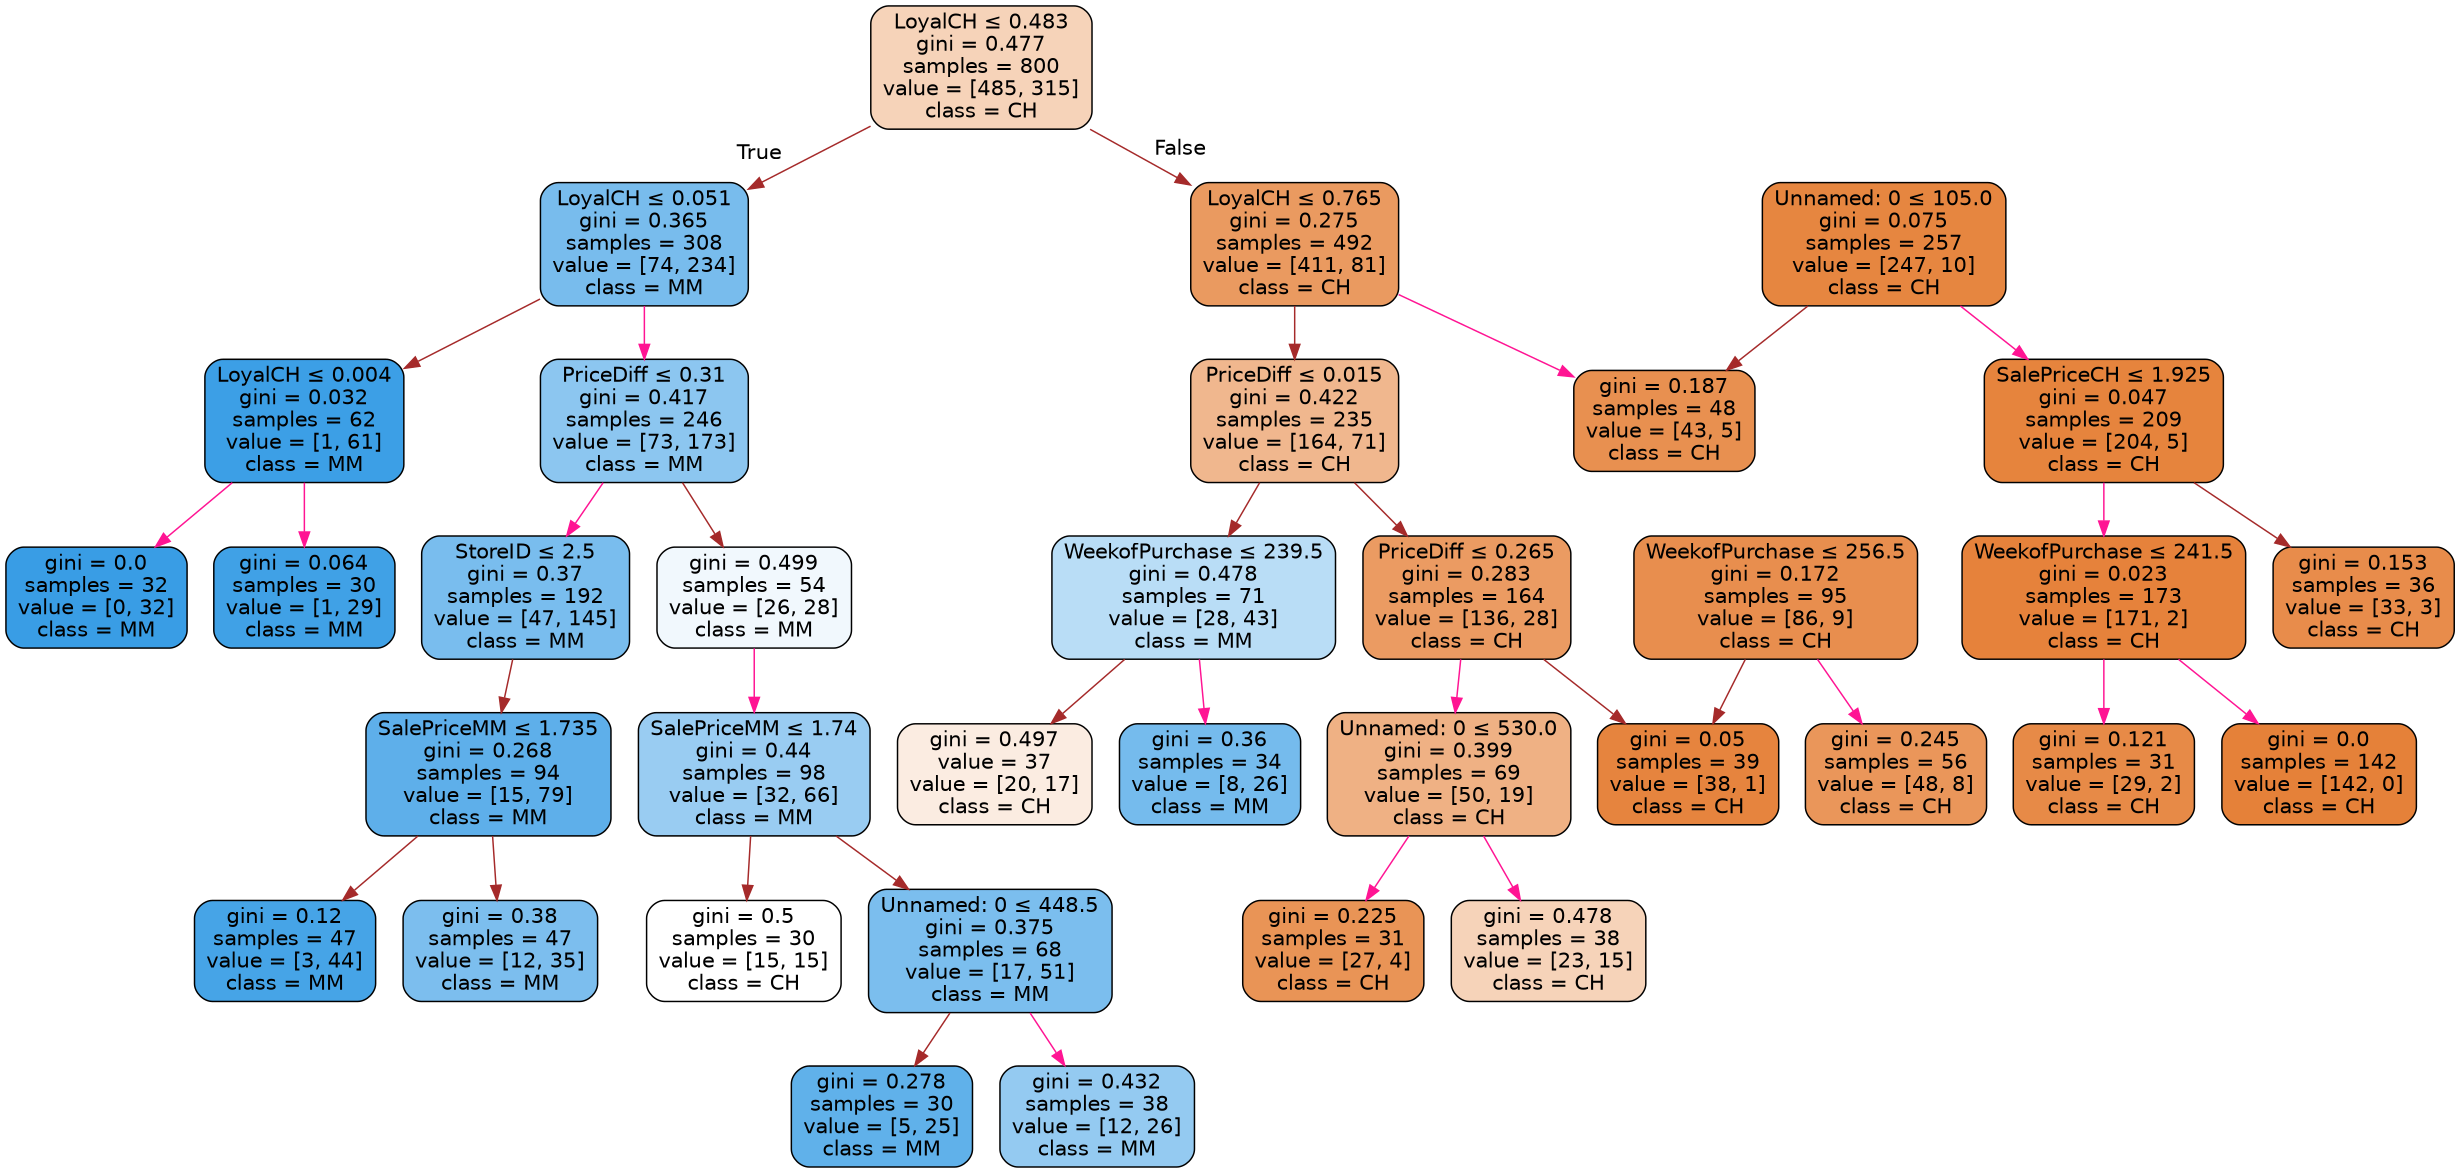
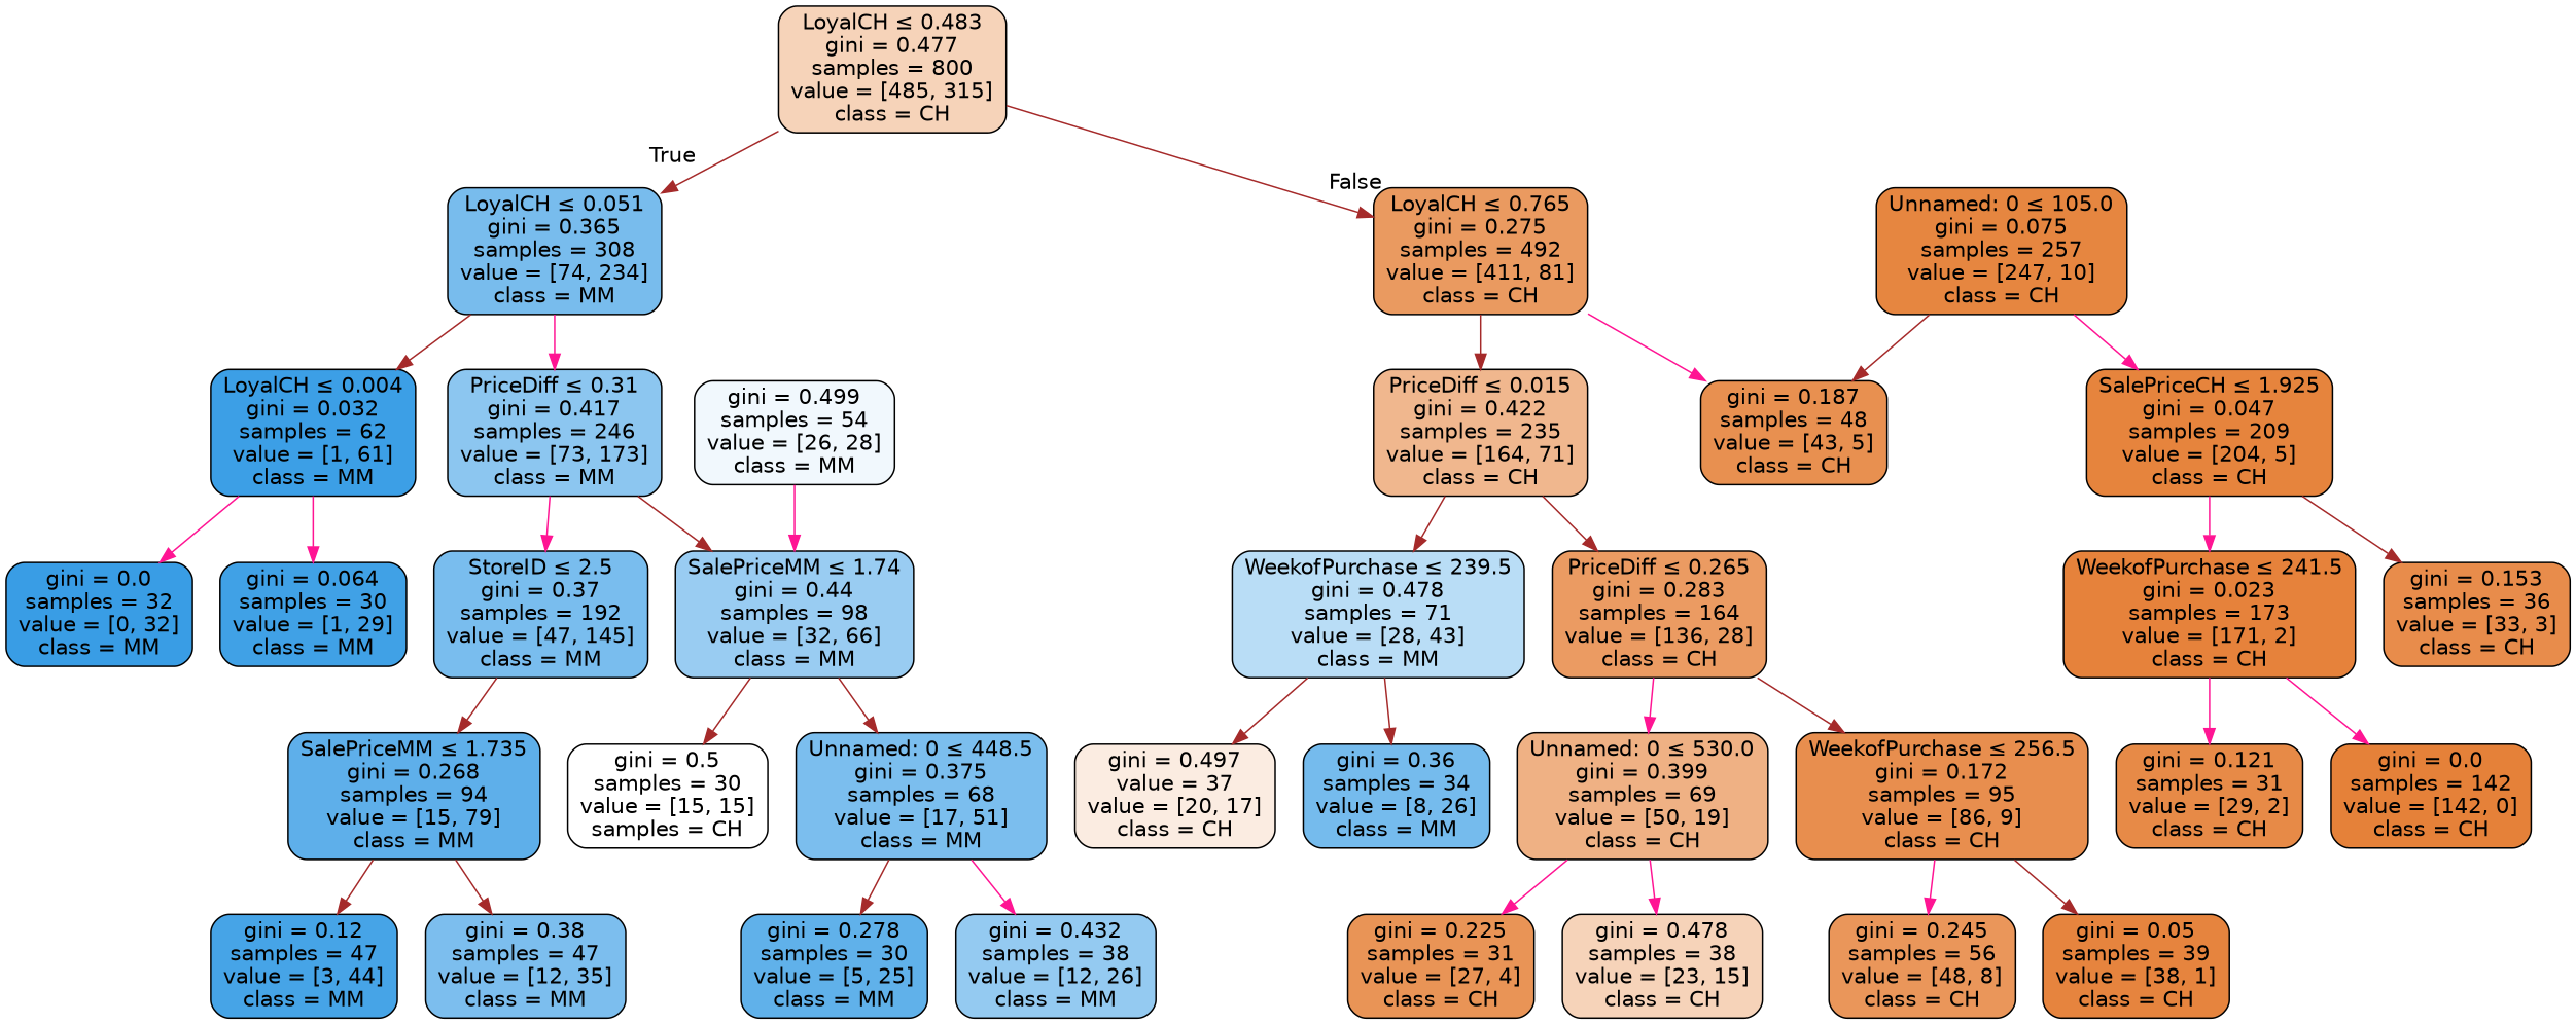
  digraph {
    node [color=black fillcolor="#e5813959" fontname=helvetica shape=box style="filled, rounded"]
    edge [color=brown fontname=helvetica]
    n1 [label=<LoyalCH &le; 0.483<br/>gini = 0.477<br/>samples = 800<br/>value = [485, 315]<br/>class = CH>]
    n2 [fillcolor="#399de5ae" label=<LoyalCH &le; 0.051<br/>gini = 0.365<br/>samples = 308<br/>value = [74, 234]<br/>class = MM>]
    n3 [fillcolor="#e58139cd" label=<LoyalCH &le; 0.765<br/>gini = 0.275<br/>samples = 492<br/>value = [411, 81]<br/>class = CH>]
    n4 [fillcolor="#399de5fb" label=<LoyalCH &le; 0.004<br/>gini = 0.032<br/>samples = 62<br/>value = [1, 61]<br/>class = MM>]
    n5 [fillcolor="#399de593" label=<PriceDiff &le; 0.31<br/>gini = 0.417<br/>samples = 246<br/>value = [73, 173]<br/>class = MM>]
    n6 [fillcolor="#e5813991" label=<PriceDiff &le; 0.015<br/>gini = 0.422<br/>samples = 235<br/>value = [164, 71]<br/>class = CH>]
    n7 [fillcolor="#e58139e1" label=<gini = 0.187<br/>samples = 48<br/>value = [43, 5]<br/>class = CH>]
    n8 [fillcolor="#399de5ff" label=<gini = 0.0<br/>samples = 32<br/>value = [0, 32]<br/>class = MM>]
    n9 [fillcolor="#399de5f6" label=<gini = 0.064<br/>samples = 30<br/>value = [1, 29]<br/>class = MM>]
    n10 [fillcolor="#399de5ac" label=<StoreID &le; 2.5<br/>gini = 0.37<br/>samples = 192<br/>value = [47, 145]<br/>class = MM>]
    n11 [fillcolor="#399de512" label=<gini = 0.499<br/>samples = 54<br/>value = [26, 28]<br/>class = MM>]
    n12 [fillcolor="#399de5cf" label=<SalePriceMM &le; 1.735<br/>gini = 0.268<br/>samples = 94<br/>value = [15, 79]<br/>class = MM>]
    n13 [fillcolor="#399de583" label=<SalePriceMM &le; 1.74<br/>gini = 0.44<br/>samples = 98<br/>value = [32, 66]<br/>class = MM>]
    n14 [fillcolor="#399de5ee" label=<gini = 0.12<br/>samples = 47<br/>value = [3, 44]<br/>class = MM>]
    n15 [fillcolor="#399de5a8" label=<gini = 0.38<br/>samples = 47<br/>value = [12, 35]<br/>class = MM>]
-   n16 [fillcolor="#e5813900" label=<gini = 0.5<br/>samples = 30<br/>value = [15, 15]<br/>class = CH>]
+   n16 [fillcolor="#e5813900" label=<gini = 0.5<br/>samples = 30<br/>value = [15, 15]<br/>samples = CH>]
    n17 [fillcolor="#399de5aa" label=<Unnamed: 0 &le; 448.5<br/>gini = 0.375<br/>samples = 68<br/>value = [17, 51]<br/>class = MM>]
    n18 [fillcolor="#399de5cc" label=<gini = 0.278<br/>samples = 30<br/>value = [5, 25]<br/>class = MM>]
    n19 [fillcolor="#399de589" label=<gini = 0.432<br/>samples = 38<br/>value = [12, 26]<br/>class = MM>]
    n20 [fillcolor="#399de559" label=<WeekofPurchase &le; 239.5<br/>gini = 0.478<br/>samples = 71<br/>value = [28, 43]<br/>class = MM>]
    n21 [fillcolor="#e58139ca" label=<PriceDiff &le; 0.265<br/>gini = 0.283<br/>samples = 164<br/>value = [136, 28]<br/>class = CH>]
    n22 [fillcolor="#e58139f5" label=<Unnamed: 0 &le; 105.0<br/>gini = 0.075<br/>samples = 257<br/>value = [247, 10]<br/>class = CH>]
    n23 [fillcolor="#e58139f9" label=<SalePriceCH &le; 1.925<br/>gini = 0.047<br/>samples = 209<br/>value = [204, 5]<br/>class = CH>]
    n24 [fillcolor="#e5813926" label=<gini = 0.497<br/>value = 37<br/>value = [20, 17]<br/>class = CH>]
    n25 [fillcolor="#399de5b1" label=<gini = 0.36<br/>samples = 34<br/>value = [8, 26]<br/>class = MM>]
    n26 [fillcolor="#e581399e" label=<Unnamed: 0 &le; 530.0<br/>gini = 0.399<br/>samples = 69<br/>value = [50, 19]<br/>class = CH>]
    n27 [fillcolor="#e58139e4" label=<WeekofPurchase &le; 256.5<br/>gini = 0.172<br/>samples = 95<br/>value = [86, 9]<br/>class = CH>]
    n28 [fillcolor="#e58139d9" label=<gini = 0.225<br/>samples = 31<br/>value = [27, 4]<br/>class = CH>]
    n29 [label=<gini = 0.478<br/>samples = 38<br/>value = [23, 15]<br/>class = CH>]
    n30 [fillcolor="#e58139d4" label=<gini = 0.245<br/>samples = 56<br/>value = [48, 8]<br/>class = CH>]
    n31 [fillcolor="#e58139f8" label=<gini = 0.05<br/>samples = 39<br/>value = [38, 1]<br/>class = CH>]
    n32 [fillcolor="#e58139fc" label=<WeekofPurchase &le; 241.5<br/>gini = 0.023<br/>samples = 173<br/>value = [171, 2]<br/>class = CH>]
    n33 [fillcolor="#e58139e8" label=<gini = 0.153<br/>samples = 36<br/>value = [33, 3]<br/>class = CH>]
    n34 [fillcolor="#e58139ed" label=<gini = 0.121<br/>samples = 31<br/>value = [29, 2]<br/>class = CH>]
    n35 [fillcolor="#e58139ff" label=<gini = 0.0<br/>samples = 142<br/>value = [142, 0]<br/>class = CH>]
    n1 -> n2 [headlabel=True labelangle=45 labeldistance=2.5]
    n1 -> n3 [headlabel=False labelangle=-45 labeldistance=2.5]
    n2 -> n4
    n2 -> n5 [color=deeppink]
    n3 -> n6
    n3 -> n7 [color=deeppink]
    n4 -> n8 [color=deeppink]
    n4 -> n9 [color=deeppink]
    n5 -> n10 [color=deeppink]
-   n5 -> n11
+   n5 -> n13
    n6 -> n20
    n6 -> n21
    n10 -> n12
    n11 -> n13 [color=deeppink]
    n12 -> n14
    n12 -> n15
    n13 -> n16
    n13 -> n17
    n17 -> n18
    n17 -> n19 [color=deeppink]
    n20 -> n24
-   n20 -> n25 [color=deeppink]
+   n20 -> n25
    n21 -> n26 [color=deeppink]
-   n21 -> n31
+   n21 -> n27
    n22 -> n7
    n22 -> n23 [color=deeppink]
    n23 -> n32 [color=deeppink]
    n23 -> n33
    n26 -> n28 [color=deeppink]
    n26 -> n29 [color=deeppink]
    n27 -> n30 [color=deeppink]
    n27 -> n31
    n32 -> n34 [color=deeppink]
    n32 -> n35 [color=deeppink]
  }
